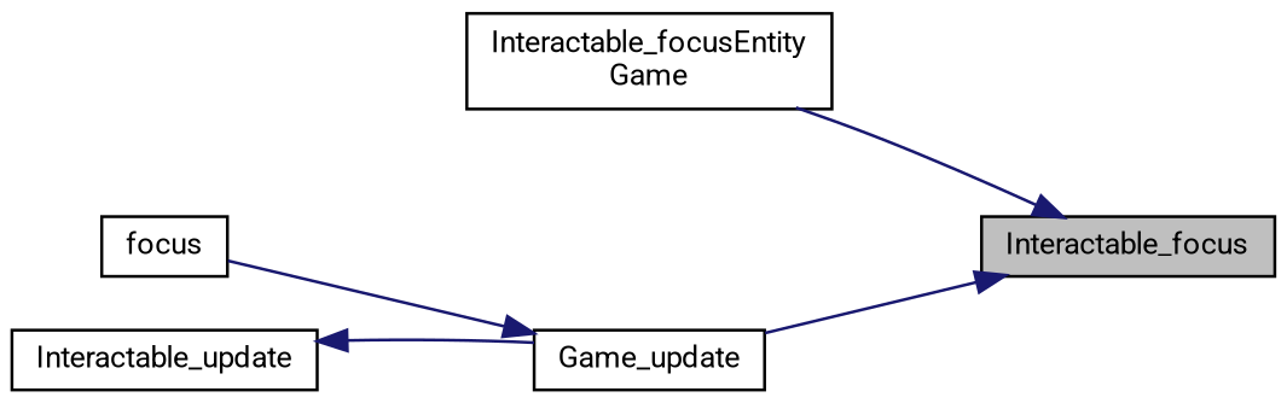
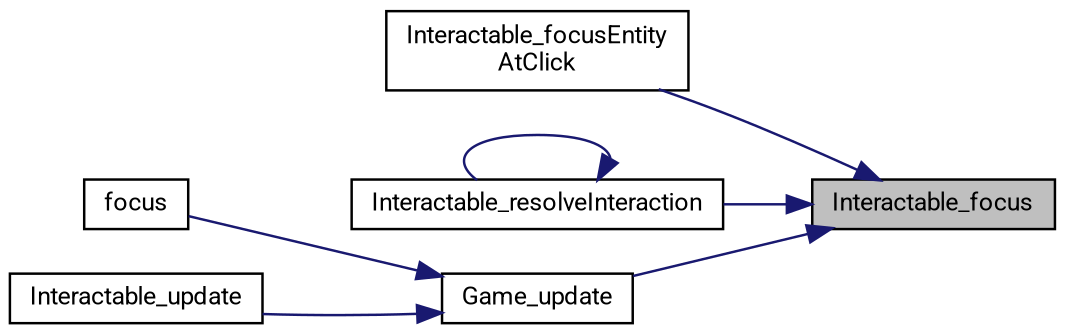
  digraph {
    fontname=Roboto
    rankdir=RL
    node [color=black fillcolor=white fontname=Roboto fontsize=10 shape=record style=filled]
    edge [color=midnightblue dir=back fontname=Roboto fontsize=10 labelfontname=Helvetica labelfontsize=10 style=solid]
    n1 [fillcolor=grey75 fontcolor=black height=0.2 label=Interactable_focus width=0.4]
-   n2 [height=0.2 label="Interactable_focusEntity\lGame" width=0.4]
+   n2 [height=0.2 label="Interactable_focusEntity\lAtClick" width=0.4]
+   n3 [height=0.2 label=Interactable_resolveInteraction width=0.4]
    n4 [height=0.2 label=Game_update width=0.4]
    n5 [height=0.2 label=focus width=0.4]
    n6 [height=0.2 label=Interactable_update width=0.4]
    n1 -> n2
+   n1 -> n3
    n1 -> n4
+   n3 -> n3
    n4 -> n5
-   n6 -> n4
+   n4 -> n6
  }
